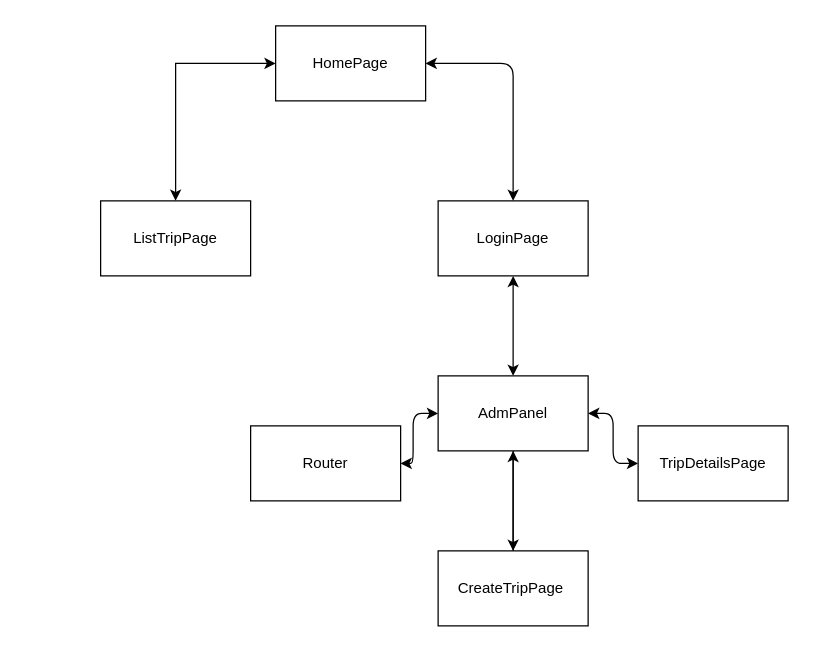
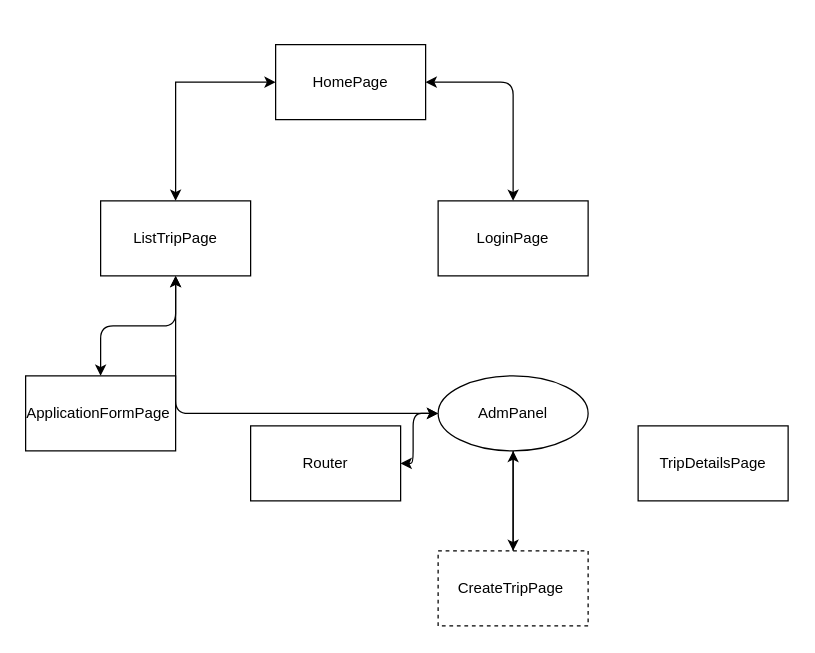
  <mxCell id="0" />
  <mxCell id="1" parent="0" />
  <mxCell id="2" value="" style="edgeStyle=orthogonalEdgeStyle;rounded=0;orthogonalLoop=1;jettySize=auto;html=1;startArrow=classic;startFill=1;" edge="1" parent="1" source="4" target="14"><mxGeometry relative="1" as="geometry" /></mxCell>
  <mxCell id="3" value="" style="edgeStyle=orthogonalEdgeStyle;rounded=1;orthogonalLoop=1;jettySize=auto;html=1;startArrow=classic;startFill=1;" edge="1" parent="1" source="4" target="17"><mxGeometry relative="1" as="geometry" /></mxCell>
- <mxCell id="4" value="HomePage" style="rounded=0;whiteSpace=wrap;html=1;" vertex="1" parent="1"><mxGeometry x="220" y="20" width="120" height="60" as="geometry" /></mxCell>
+ <mxCell id="4" value="HomePage" style="rounded=0;whiteSpace=wrap;html=1;" vertex="1" parent="1"><mxGeometry x="220" y="35" width="120" height="60" as="geometry" /></mxCell>
  <mxCell id="5" value="" style="edgeStyle=orthogonalEdgeStyle;rounded=0;orthogonalLoop=1;jettySize=auto;html=1;" edge="1" parent="1" source="8" target="10"><mxGeometry relative="1" as="geometry" /></mxCell>
- <mxCell id="6" value="" style="edgeStyle=orthogonalEdgeStyle;rounded=1;orthogonalLoop=1;jettySize=auto;html=1;startArrow=classic;startFill=1;" edge="1" parent="1" source="8" target="11"><mxGeometry relative="1" as="geometry" /></mxCell>
+ <mxCell id="6" value="" style="edgeStyle=orthogonalEdgeStyle;rounded=1;orthogonalLoop=1;jettySize=auto;html=1;startArrow=classic;startFill=1;" edge="1" parent="1" source="8" target="14"><mxGeometry relative="1" as="geometry" /></mxCell>
  <mxCell id="7" value="" style="edgeStyle=orthogonalEdgeStyle;rounded=1;orthogonalLoop=1;jettySize=auto;html=1;startArrow=classic;startFill=1;" edge="1" parent="1" source="8" target="12"><mxGeometry relative="1" as="geometry" /></mxCell>
- <mxCell id="8" value="AdmPanel" style="rounded=0;whiteSpace=wrap;html=1;" vertex="1" parent="1"><mxGeometry x="350" y="300" width="120" height="60" as="geometry" /></mxCell>
+ <mxCell id="8" value="AdmPanel" style="ellipse;whiteSpace=wrap;html=1;" vertex="1" parent="1"><mxGeometry x="350" y="300" width="120" height="60" as="geometry" /></mxCell>
  <mxCell id="9" value="" style="edgeStyle=orthogonalEdgeStyle;rounded=0;orthogonalLoop=1;jettySize=auto;html=1;" edge="1" parent="1" source="10" target="8"><mxGeometry relative="1" as="geometry" /></mxCell>
- <mxCell id="10" value="CreateTripPage&amp;nbsp;" style="whiteSpace=wrap;html=1;rounded=0;" vertex="1" parent="1"><mxGeometry x="350" y="440" width="120" height="60" as="geometry" /></mxCell>
+ <mxCell id="10" value="CreateTripPage&amp;nbsp;" style="whiteSpace=wrap;html=1;rounded=0;dashed=1;" vertex="1" parent="1"><mxGeometry x="350" y="440" width="120" height="60" as="geometry" /></mxCell>
  <mxCell id="11" value="TripDetailsPage" style="whiteSpace=wrap;html=1;rounded=0;" vertex="1" parent="1"><mxGeometry x="510" y="340" width="120" height="60" as="geometry" /></mxCell>
  <mxCell id="12" value="Router" style="whiteSpace=wrap;html=1;rounded=0;" vertex="1" parent="1"><mxGeometry x="200" y="340" width="120" height="60" as="geometry" /></mxCell>
+ <mxCell id="13" value="" style="edgeStyle=orthogonalEdgeStyle;rounded=1;orthogonalLoop=1;jettySize=auto;html=1;startArrow=classic;startFill=1;" edge="1" parent="1" source="14" target="15"><mxGeometry relative="1" as="geometry" /></mxCell>
  <mxCell id="14" value="ListTripPage" style="whiteSpace=wrap;html=1;rounded=0;" vertex="1" parent="1"><mxGeometry x="80" y="160" width="120" height="60" as="geometry" /></mxCell>
- <mxCell id="16" value="" style="edgeStyle=orthogonalEdgeStyle;rounded=1;orthogonalLoop=1;jettySize=auto;html=1;startArrow=classic;startFill=1;" edge="1" parent="1" source="17" target="8"><mxGeometry relative="1" as="geometry" /></mxCell>
+ <mxCell id="15" value="ApplicationFormPage&amp;nbsp;" style="whiteSpace=wrap;html=1;rounded=0;" vertex="1" parent="1"><mxGeometry x="20" y="300" width="120" height="60" as="geometry" /></mxCell>
  <mxCell id="17" value="LoginPage" style="whiteSpace=wrap;html=1;rounded=0;" vertex="1" parent="1"><mxGeometry x="350" y="160" width="120" height="60" as="geometry" /></mxCell>
